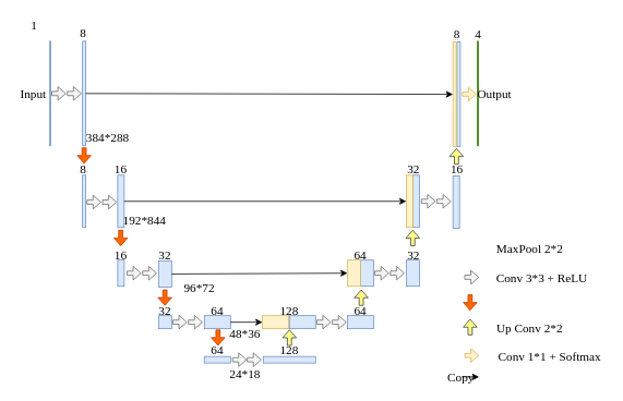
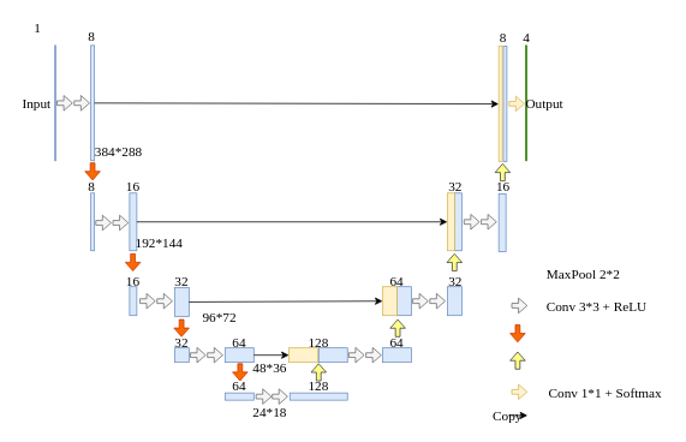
  <mxCell id="0" />
  <mxCell id="1" parent="0" />
  <mxCell id="2" value="" style="endArrow=classic;html=1;shape=flexArrow;strokeColor=#666666;endWidth=10.671;endSize=2.865;width=5.116;fillColor=#f5f5f5;fontFamily=Times New Roman;fontSize=15;" parent="1" edge="1"><mxGeometry width="50" height="50" relative="1" as="geometry"><mxPoint x="81" y="114" as="sourcePoint" /><mxPoint x="99" y="114" as="targetPoint" /></mxGeometry></mxCell>
  <mxCell id="3" value="" style="endArrow=classic;html=1;shape=flexArrow;strokeColor=#666666;endWidth=10.671;endSize=2.865;width=5.116;fillColor=#f5f5f5;fontFamily=Times New Roman;fontSize=15;" parent="1" edge="1"><mxGeometry width="50" height="50" relative="1" as="geometry"><mxPoint x="62" y="114" as="sourcePoint" /><mxPoint x="80" y="114" as="targetPoint" /></mxGeometry></mxCell>
  <mxCell id="4" value="" style="endArrow=classic;html=1;shape=flexArrow;fillColor=#fa6800;strokeColor=#C73500;endWidth=10.671;endSize=2.865;width=5.116;fontFamily=Times New Roman;fontSize=15;" parent="1" edge="1"><mxGeometry width="50" height="50" relative="1" as="geometry"><mxPoint x="101.93" y="180" as="sourcePoint" /><mxPoint x="101.93" y="200" as="targetPoint" /></mxGeometry></mxCell>
  <mxCell id="5" value="" style="rounded=0;whiteSpace=wrap;html=1;fillColor=#dae8fc;strokeColor=#6c8ebf;fontFamily=Times New Roman;fontSize=15;" parent="1" vertex="1"><mxGeometry x="60" y="50" width="1" height="128" as="geometry" /></mxCell>
  <mxCell id="6" value="" style="rounded=0;whiteSpace=wrap;html=1;fillColor=#dae8fc;strokeColor=#6c8ebf;fontFamily=Times New Roman;fontSize=15;" parent="1" vertex="1"><mxGeometry x="100" y="50" width="4" height="128" as="geometry" /></mxCell>
  <mxCell id="7" value="" style="rounded=0;whiteSpace=wrap;html=1;fillColor=#dae8fc;strokeColor=#6c8ebf;fontFamily=Times New Roman;fontSize=15;" parent="1" vertex="1"><mxGeometry x="100" y="214" width="4" height="64" as="geometry" /></mxCell>
  <mxCell id="8" value="" style="endArrow=classic;html=1;shape=flexArrow;strokeColor=#666666;endWidth=10.671;endSize=2.865;width=5.116;fillColor=#f5f5f5;fontFamily=Times New Roman;fontSize=15;" parent="1" edge="1"><mxGeometry width="50" height="50" relative="1" as="geometry"><mxPoint x="124" y="247" as="sourcePoint" /><mxPoint x="142" y="247" as="targetPoint" /></mxGeometry></mxCell>
  <mxCell id="9" value="" style="endArrow=classic;html=1;shape=flexArrow;strokeColor=#666666;endWidth=10.671;endSize=2.865;width=5.116;fillColor=#f5f5f5;fontFamily=Times New Roman;fontSize=15;" parent="1" edge="1"><mxGeometry width="50" height="50" relative="1" as="geometry"><mxPoint x="105" y="247" as="sourcePoint" /><mxPoint x="123" y="247" as="targetPoint" /></mxGeometry></mxCell>
  <mxCell id="10" value="" style="rounded=0;whiteSpace=wrap;html=1;fillColor=#dae8fc;strokeColor=#6c8ebf;fontFamily=Times New Roman;fontSize=15;" parent="1" vertex="1"><mxGeometry x="143" y="214" width="8" height="64" as="geometry" /></mxCell>
  <mxCell id="11" value="" style="endArrow=classic;html=1;shape=flexArrow;fillColor=#fa6800;strokeColor=#C73500;endWidth=10.671;endSize=2.865;width=5.116;fontFamily=Times New Roman;fontSize=15;" parent="1" edge="1"><mxGeometry width="50" height="50" relative="1" as="geometry"><mxPoint x="146.71" y="281" as="sourcePoint" /><mxPoint x="146.71" y="301" as="targetPoint" /></mxGeometry></mxCell>
  <mxCell id="12" value="" style="rounded=0;whiteSpace=wrap;html=1;fillColor=#dae8fc;strokeColor=#6c8ebf;fontFamily=Times New Roman;fontSize=15;" parent="1" vertex="1"><mxGeometry x="143" y="318" width="8" height="32" as="geometry" /></mxCell>
  <mxCell id="13" value="" style="endArrow=classic;html=1;shape=flexArrow;strokeColor=#666666;endWidth=10.671;endSize=2.865;width=5.116;fillColor=#f5f5f5;fontFamily=Times New Roman;fontSize=15;" parent="1" edge="1"><mxGeometry width="50" height="50" relative="1" as="geometry"><mxPoint x="173" y="334" as="sourcePoint" /><mxPoint x="191" y="334" as="targetPoint" /></mxGeometry></mxCell>
  <mxCell id="14" value="" style="endArrow=classic;html=1;shape=flexArrow;strokeColor=#666666;endWidth=10.671;endSize=2.865;width=5.116;fillColor=#f5f5f5;fontFamily=Times New Roman;fontSize=15;" parent="1" edge="1"><mxGeometry width="50" height="50" relative="1" as="geometry"><mxPoint x="154" y="334" as="sourcePoint" /><mxPoint x="172" y="334" as="targetPoint" /></mxGeometry></mxCell>
  <mxCell id="15" value="" style="rounded=0;whiteSpace=wrap;html=1;fillColor=#dae8fc;strokeColor=#6c8ebf;fontFamily=Times New Roman;fontSize=15;" parent="1" vertex="1"><mxGeometry x="193" y="319" width="16" height="32" as="geometry" /></mxCell>
  <mxCell id="16" value="" style="endArrow=classic;html=1;shape=flexArrow;fillColor=#fa6800;strokeColor=#C73500;endWidth=10.671;endSize=2.865;width=5.116;fontFamily=Times New Roman;fontSize=15;" parent="1" edge="1"><mxGeometry width="50" height="50" relative="1" as="geometry"><mxPoint x="200.71" y="354" as="sourcePoint" /><mxPoint x="200.71" y="374" as="targetPoint" /></mxGeometry></mxCell>
  <mxCell id="17" value="" style="rounded=0;whiteSpace=wrap;html=1;fillColor=#dae8fc;strokeColor=#6c8ebf;fontFamily=Times New Roman;fontSize=15;" parent="1" vertex="1"><mxGeometry x="193" y="386" width="16" height="16" as="geometry" /></mxCell>
  <mxCell id="18" value="" style="endArrow=classic;html=1;shape=flexArrow;strokeColor=#666666;endWidth=10.671;endSize=2.865;width=5.116;fillColor=#f5f5f5;fontFamily=Times New Roman;fontSize=15;" parent="1" edge="1"><mxGeometry width="50" height="50" relative="1" as="geometry"><mxPoint x="229" y="394" as="sourcePoint" /><mxPoint x="247" y="394" as="targetPoint" /></mxGeometry></mxCell>
  <mxCell id="19" value="" style="endArrow=classic;html=1;shape=flexArrow;strokeColor=#666666;endWidth=10.671;endSize=2.865;width=5.116;fillColor=#f5f5f5;fontFamily=Times New Roman;fontSize=15;" parent="1" edge="1"><mxGeometry width="50" height="50" relative="1" as="geometry"><mxPoint x="210" y="394" as="sourcePoint" /><mxPoint x="228" y="394" as="targetPoint" /></mxGeometry></mxCell>
  <mxCell id="20" value="" style="rounded=0;whiteSpace=wrap;html=1;fillColor=#dae8fc;strokeColor=#6c8ebf;fontFamily=Times New Roman;fontSize=15;" parent="1" vertex="1"><mxGeometry x="249" y="386" width="32" height="16" as="geometry" /></mxCell>
  <mxCell id="21" value="" style="endArrow=classic;html=1;shape=flexArrow;fillColor=#fa6800;strokeColor=#C73500;endWidth=10.671;endSize=2.865;width=5.116;fontFamily=Times New Roman;fontSize=15;" parent="1" edge="1"><mxGeometry width="50" height="50" relative="1" as="geometry"><mxPoint x="265.71" y="403" as="sourcePoint" /><mxPoint x="265.71" y="423" as="targetPoint" /></mxGeometry></mxCell>
  <mxCell id="22" value="" style="rounded=0;whiteSpace=wrap;html=1;fillColor=#dae8fc;strokeColor=#6c8ebf;fontFamily=Times New Roman;fontSize=15;" parent="1" vertex="1"><mxGeometry x="249" y="436" width="32" height="8" as="geometry" /></mxCell>
  <mxCell id="23" value="" style="endArrow=classic;html=1;shape=flexArrow;strokeColor=#666666;endWidth=10.671;endSize=2.865;width=5.116;fillColor=#f5f5f5;fontFamily=Times New Roman;fontSize=15;" parent="1" edge="1"><mxGeometry width="50" height="50" relative="1" as="geometry"><mxPoint x="301" y="440" as="sourcePoint" /><mxPoint x="319" y="440" as="targetPoint" /></mxGeometry></mxCell>
  <mxCell id="24" value="" style="endArrow=classic;html=1;shape=flexArrow;strokeColor=#666666;endWidth=10.671;endSize=2.865;width=5.116;fillColor=#f5f5f5;fontFamily=Times New Roman;fontSize=15;" parent="1" edge="1"><mxGeometry width="50" height="50" relative="1" as="geometry"><mxPoint x="283" y="440" as="sourcePoint" /><mxPoint x="301" y="440" as="targetPoint" /></mxGeometry></mxCell>
  <mxCell id="25" value="" style="rounded=0;whiteSpace=wrap;html=1;fillColor=#dae8fc;strokeColor=#6c8ebf;fontFamily=Times New Roman;fontSize=15;" parent="1" vertex="1"><mxGeometry x="321" y="436" width="64" height="8" as="geometry" /></mxCell>
  <mxCell id="26" value="" style="endArrow=classic;html=1;shape=flexArrow;strokeColor=#36393d;endWidth=10.671;endSize=2.865;width=5.116;fillColor=#ffff88;fontFamily=Times New Roman;fontSize=15;" parent="1" edge="1"><mxGeometry width="50" height="50" relative="1" as="geometry"><mxPoint x="353" y="423" as="sourcePoint" /><mxPoint x="353" y="403" as="targetPoint" /></mxGeometry></mxCell>
  <mxCell id="27" value="" style="rounded=0;whiteSpace=wrap;html=1;fillColor=#dae8fc;strokeColor=#6c8ebf;fontFamily=Times New Roman;fontSize=15;" parent="1" vertex="1"><mxGeometry x="353" y="386" width="32" height="16" as="geometry" /></mxCell>
  <mxCell id="28" value="" style="rounded=0;whiteSpace=wrap;html=1;fillColor=#fff2cc;strokeColor=#d6b656;fontFamily=Times New Roman;fontSize=15;" parent="1" vertex="1"><mxGeometry x="320" y="386" width="32" height="16" as="geometry" /></mxCell>
  <mxCell id="29" value="" style="endArrow=classic;html=1;fillColor=#00CC00;exitX=1;exitY=0.5;exitDx=0;exitDy=0;fontFamily=Times New Roman;fontSize=15;" parent="1" source="20" target="28" edge="1"><mxGeometry width="50" height="50" relative="1" as="geometry"><mxPoint x="290" y="394" as="sourcePoint" /><mxPoint x="330" y="362" as="targetPoint" /></mxGeometry></mxCell>
  <mxCell id="30" value="" style="endArrow=classic;html=1;shape=flexArrow;strokeColor=#666666;endWidth=10.671;endSize=2.865;width=5.116;fillColor=#f5f5f5;fontFamily=Times New Roman;fontSize=15;" parent="1" edge="1"><mxGeometry width="50" height="50" relative="1" as="geometry"><mxPoint x="405" y="394" as="sourcePoint" /><mxPoint x="423" y="394" as="targetPoint" /></mxGeometry></mxCell>
  <mxCell id="31" value="" style="endArrow=classic;html=1;shape=flexArrow;strokeColor=#666666;endWidth=10.671;endSize=2.865;width=5.116;fillColor=#f5f5f5;fontFamily=Times New Roman;fontSize=15;" parent="1" edge="1"><mxGeometry width="50" height="50" relative="1" as="geometry"><mxPoint x="386" y="394" as="sourcePoint" /><mxPoint x="404" y="394" as="targetPoint" /></mxGeometry></mxCell>
  <mxCell id="32" value="" style="rounded=0;whiteSpace=wrap;html=1;fillColor=#dae8fc;strokeColor=#6c8ebf;fontFamily=Times New Roman;fontSize=15;" parent="1" vertex="1"><mxGeometry x="424" y="386" width="32" height="16" as="geometry" /></mxCell>
  <mxCell id="33" value="" style="endArrow=classic;html=1;shape=flexArrow;strokeColor=#36393d;endWidth=10.671;endSize=2.865;width=5.116;fillColor=#ffff88;fontFamily=Times New Roman;fontSize=15;" parent="1" edge="1"><mxGeometry width="50" height="50" relative="1" as="geometry"><mxPoint x="440.83" y="374" as="sourcePoint" /><mxPoint x="440.83" y="354" as="targetPoint" /></mxGeometry></mxCell>
  <mxCell id="34" value="" style="rounded=0;whiteSpace=wrap;html=1;fillColor=#dae8fc;strokeColor=#6c8ebf;fontFamily=Times New Roman;fontSize=15;" parent="1" vertex="1"><mxGeometry x="440" y="318" width="16" height="32" as="geometry" /></mxCell>
  <mxCell id="35" value="" style="rounded=0;whiteSpace=wrap;html=1;fillColor=#fff2cc;strokeColor=#d6b656;fontFamily=Times New Roman;fontSize=15;" parent="1" vertex="1"><mxGeometry x="424" y="318" width="16" height="32" as="geometry" /></mxCell>
  <mxCell id="36" value="" style="endArrow=classic;html=1;fillColor=#00CC00;exitX=1;exitY=0.5;exitDx=0;exitDy=0;entryX=0;entryY=0.5;entryDx=0;entryDy=0;fontFamily=Times New Roman;fontSize=15;" parent="1" source="15" target="35" edge="1"><mxGeometry width="50" height="50" relative="1" as="geometry"><mxPoint x="282" y="334.66" as="sourcePoint" /><mxPoint x="321" y="334.66" as="targetPoint" /></mxGeometry></mxCell>
  <mxCell id="37" value="" style="endArrow=classic;html=1;shape=flexArrow;strokeColor=#666666;endWidth=10.671;endSize=2.865;width=5.116;fillColor=#f5f5f5;fontFamily=Times New Roman;fontSize=15;" parent="1" edge="1"><mxGeometry width="50" height="50" relative="1" as="geometry"><mxPoint x="476" y="334" as="sourcePoint" /><mxPoint x="494" y="334" as="targetPoint" /></mxGeometry></mxCell>
  <mxCell id="38" value="" style="endArrow=classic;html=1;shape=flexArrow;strokeColor=#666666;endWidth=10.671;endSize=2.865;width=5.116;fillColor=#f5f5f5;fontFamily=Times New Roman;fontSize=15;" parent="1" edge="1"><mxGeometry width="50" height="50" relative="1" as="geometry"><mxPoint x="457" y="334" as="sourcePoint" /><mxPoint x="475" y="334" as="targetPoint" /></mxGeometry></mxCell>
  <mxCell id="39" value="" style="rounded=0;whiteSpace=wrap;html=1;fillColor=#dae8fc;strokeColor=#6c8ebf;fontFamily=Times New Roman;fontSize=15;" parent="1" vertex="1"><mxGeometry x="496" y="318" width="16" height="32" as="geometry" /></mxCell>
  <mxCell id="40" value="" style="endArrow=classic;html=1;shape=flexArrow;strokeColor=#36393d;endWidth=10.671;endSize=2.865;width=5.116;fillColor=#ffff88;fontFamily=Times New Roman;fontSize=15;" parent="1" edge="1"><mxGeometry width="50" height="50" relative="1" as="geometry"><mxPoint x="503.83" y="301" as="sourcePoint" /><mxPoint x="503.83" y="281" as="targetPoint" /></mxGeometry></mxCell>
  <mxCell id="41" value="" style="rounded=0;whiteSpace=wrap;html=1;fillColor=#dae8fc;strokeColor=#6c8ebf;fontFamily=Times New Roman;fontSize=15;" parent="1" vertex="1"><mxGeometry x="504" y="214" width="8" height="64" as="geometry" /></mxCell>
  <mxCell id="42" value="" style="rounded=0;whiteSpace=wrap;html=1;fillColor=#fff2cc;strokeColor=#d6b656;fontFamily=Times New Roman;fontSize=15;" parent="1" vertex="1"><mxGeometry x="496" y="214" width="8" height="64" as="geometry" /></mxCell>
  <mxCell id="43" value="" style="endArrow=classic;html=1;fillColor=#00CC00;exitX=1;exitY=0.5;exitDx=0;exitDy=0;entryX=0;entryY=0.5;entryDx=0;entryDy=0;fontFamily=Times New Roman;fontSize=15;" parent="1" source="10" target="42" edge="1"><mxGeometry width="50" height="50" relative="1" as="geometry"><mxPoint x="209" y="246.5" as="sourcePoint" /><mxPoint x="424" y="245.5" as="targetPoint" /></mxGeometry></mxCell>
  <mxCell id="44" value="" style="endArrow=classic;html=1;shape=flexArrow;strokeColor=#666666;endWidth=10.671;endSize=2.865;width=5.116;fillColor=#f5f5f5;fontFamily=Times New Roman;fontSize=15;" parent="1" edge="1"><mxGeometry width="50" height="50" relative="1" as="geometry"><mxPoint x="533" y="246" as="sourcePoint" /><mxPoint x="551" y="246" as="targetPoint" /></mxGeometry></mxCell>
  <mxCell id="45" value="" style="endArrow=classic;html=1;shape=flexArrow;strokeColor=#666666;endWidth=10.671;endSize=2.865;width=5.116;fillColor=#f5f5f5;fontFamily=Times New Roman;fontSize=15;" parent="1" edge="1"><mxGeometry width="50" height="50" relative="1" as="geometry"><mxPoint x="514" y="246" as="sourcePoint" /><mxPoint x="532" y="246" as="targetPoint" /></mxGeometry></mxCell>
  <mxCell id="46" value="" style="rounded=0;whiteSpace=wrap;html=1;fillColor=#dae8fc;strokeColor=#6c8ebf;fontFamily=Times New Roman;fontSize=15;" parent="1" vertex="1"><mxGeometry x="553" y="215" width="8" height="64" as="geometry" /></mxCell>
  <mxCell id="47" value="" style="endArrow=classic;html=1;shape=flexArrow;strokeColor=#36393d;endWidth=10.671;endSize=2.865;width=5.116;fillColor=#ffff88;fontFamily=Times New Roman;fontSize=15;" parent="1" edge="1"><mxGeometry width="50" height="50" relative="1" as="geometry"><mxPoint x="557.31" y="201" as="sourcePoint" /><mxPoint x="557.31" y="181" as="targetPoint" /></mxGeometry></mxCell>
  <mxCell id="48" value="" style="rounded=0;whiteSpace=wrap;html=1;fillColor=#dae8fc;strokeColor=#6c8ebf;fontFamily=Times New Roman;fontSize=15;" parent="1" vertex="1"><mxGeometry x="558" y="51" width="4" height="128" as="geometry" /></mxCell>
  <mxCell id="49" value="" style="rounded=0;whiteSpace=wrap;html=1;fillColor=#fff2cc;strokeColor=#d6b656;fontFamily=Times New Roman;fontSize=15;" parent="1" vertex="1"><mxGeometry x="553" y="51" width="4" height="128" as="geometry" /></mxCell>
  <mxCell id="50" value="" style="endArrow=classic;html=1;fillColor=#00CC00;exitX=1;exitY=0.5;exitDx=0;exitDy=0;entryX=0;entryY=0.5;entryDx=0;entryDy=0;fontFamily=Times New Roman;fontSize=15;" parent="1" source="6" target="49" edge="1"><mxGeometry width="50" height="50" relative="1" as="geometry"><mxPoint x="140" y="113.5" as="sourcePoint" /><mxPoint x="485" y="113.5" as="targetPoint" /></mxGeometry></mxCell>
  <mxCell id="51" value="" style="endArrow=classic;html=1;shape=flexArrow;strokeColor=#d6b656;endWidth=10.671;endSize=2.865;width=5.116;fillColor=#fff2cc;fontFamily=Times New Roman;fontSize=15;" parent="1" edge="1"><mxGeometry width="50" height="50" relative="1" as="geometry"><mxPoint x="564" y="114.71" as="sourcePoint" /><mxPoint x="582" y="114.71" as="targetPoint" /></mxGeometry></mxCell>
  <mxCell id="52" value="" style="rounded=0;whiteSpace=wrap;html=1;fillColor=#60a917;strokeColor=#2D7600;fontColor=#ffffff;fontFamily=Times New Roman;fontSize=15;" parent="1" vertex="1"><mxGeometry x="583" y="50" width="1" height="128" as="geometry" /></mxCell>
  <mxCell id="53" value="1" style="text;html=1;strokeColor=none;fillColor=none;align=center;verticalAlign=middle;whiteSpace=wrap;rounded=0;fontFamily=Times New Roman;fontSize=15;" parent="1" vertex="1"><mxGeometry x="20.5" y="20" width="40" height="20" as="geometry" /></mxCell>
  <mxCell id="54" value="384*288" style="text;html=1;strokeColor=none;fillColor=none;align=center;verticalAlign=middle;whiteSpace=wrap;rounded=0;fontFamily=Times New Roman;fontSize=15;" parent="1" vertex="1"><mxGeometry x="111" y="158" width="40" height="20" as="geometry" /></mxCell>
  <mxCell id="55" value="8" style="text;html=1;strokeColor=none;fillColor=none;align=center;verticalAlign=middle;whiteSpace=wrap;rounded=0;fontFamily=Times New Roman;fontSize=15;" parent="1" vertex="1"><mxGeometry x="80.5" y="30" width="40" height="20" as="geometry" /></mxCell>
  <mxCell id="56" value="8" style="text;html=1;strokeColor=none;fillColor=none;align=center;verticalAlign=middle;whiteSpace=wrap;rounded=0;fontFamily=Times New Roman;fontSize=15;" parent="1" vertex="1"><mxGeometry x="80.5" y="196" width="40" height="20" as="geometry" /></mxCell>
  <mxCell id="57" value="16" style="text;html=1;strokeColor=none;fillColor=none;align=center;verticalAlign=middle;whiteSpace=wrap;rounded=0;fontFamily=Times New Roman;fontSize=15;" parent="1" vertex="1"><mxGeometry x="127" y="196" width="40" height="20" as="geometry" /></mxCell>
- <mxCell id="58" value="192*844" style="text;html=1;strokeColor=none;fillColor=none;align=center;verticalAlign=middle;whiteSpace=wrap;rounded=0;fontFamily=Times New Roman;fontSize=15;" parent="1" vertex="1"><mxGeometry x="156" y="259" width="40" height="20" as="geometry" /></mxCell>
+ <mxCell id="58" value="192*144" style="text;html=1;strokeColor=none;fillColor=none;align=center;verticalAlign=middle;whiteSpace=wrap;rounded=0;fontFamily=Times New Roman;fontSize=15;" parent="1" vertex="1"><mxGeometry x="156" y="259" width="40" height="20" as="geometry" /></mxCell>
  <mxCell id="59" value="16" style="text;html=1;strokeColor=none;fillColor=none;align=center;verticalAlign=middle;whiteSpace=wrap;rounded=0;fontFamily=Times New Roman;fontSize=15;" parent="1" vertex="1"><mxGeometry x="127" y="301" width="40" height="20" as="geometry" /></mxCell>
  <mxCell id="60" value="32" style="text;html=1;strokeColor=none;fillColor=none;align=center;verticalAlign=middle;whiteSpace=wrap;rounded=0;fontFamily=Times New Roman;fontSize=15;" parent="1" vertex="1"><mxGeometry x="181" y="301" width="40" height="20" as="geometry" /></mxCell>
  <mxCell id="61" value="32" style="text;html=1;strokeColor=none;fillColor=none;align=center;verticalAlign=middle;whiteSpace=wrap;rounded=0;fontFamily=Times New Roman;fontSize=15;" parent="1" vertex="1"><mxGeometry x="485" y="301" width="40" height="20" as="geometry" /></mxCell>
  <mxCell id="62" value="64" style="text;html=1;strokeColor=none;fillColor=none;align=center;verticalAlign=middle;whiteSpace=wrap;rounded=0;fontFamily=Times New Roman;fontSize=15;" parent="1" vertex="1"><mxGeometry x="420" y="301" width="40" height="20" as="geometry" /></mxCell>
  <mxCell id="63" value="32" style="text;html=1;strokeColor=none;fillColor=none;align=center;verticalAlign=middle;whiteSpace=wrap;rounded=0;fontFamily=Times New Roman;fontSize=15;" parent="1" vertex="1"><mxGeometry x="181" y="369" width="40" height="20" as="geometry" /></mxCell>
  <mxCell id="64" value="64" style="text;html=1;strokeColor=none;fillColor=none;align=center;verticalAlign=middle;whiteSpace=wrap;rounded=0;fontFamily=Times New Roman;fontSize=15;" parent="1" vertex="1"><mxGeometry x="245" y="369" width="40" height="20" as="geometry" /></mxCell>
  <mxCell id="65" value="128" style="text;html=1;strokeColor=none;fillColor=none;align=center;verticalAlign=middle;whiteSpace=wrap;rounded=0;fontFamily=Times New Roman;fontSize=15;" parent="1" vertex="1"><mxGeometry x="333" y="369" width="40" height="20" as="geometry" /></mxCell>
  <mxCell id="66" value="64" style="text;html=1;strokeColor=none;fillColor=none;align=center;verticalAlign=middle;whiteSpace=wrap;rounded=0;fontFamily=Times New Roman;fontSize=15;" parent="1" vertex="1"><mxGeometry x="420" y="369" width="40" height="20" as="geometry" /></mxCell>
  <mxCell id="67" value="64" style="text;html=1;strokeColor=none;fillColor=none;align=center;verticalAlign=middle;whiteSpace=wrap;rounded=0;fontFamily=Times New Roman;fontSize=15;" parent="1" vertex="1"><mxGeometry x="245" y="418" width="40" height="20" as="geometry" /></mxCell>
  <mxCell id="68" value="128" style="text;html=1;strokeColor=none;fillColor=none;align=center;verticalAlign=middle;whiteSpace=wrap;rounded=0;fontFamily=Times New Roman;fontSize=15;" parent="1" vertex="1"><mxGeometry x="333" y="418" width="40" height="20" as="geometry" /></mxCell>
  <mxCell id="69" value="32" style="text;html=1;strokeColor=none;fillColor=none;align=center;verticalAlign=middle;whiteSpace=wrap;rounded=0;fontFamily=Times New Roman;fontSize=15;" parent="1" vertex="1"><mxGeometry x="485" y="196" width="40" height="20" as="geometry" /></mxCell>
  <mxCell id="70" value="16" style="text;html=1;strokeColor=none;fillColor=none;align=center;verticalAlign=middle;whiteSpace=wrap;rounded=0;fontFamily=Times New Roman;fontSize=15;" parent="1" vertex="1"><mxGeometry x="538" y="196" width="40" height="20" as="geometry" /></mxCell>
  <mxCell id="71" value="8" style="text;html=1;strokeColor=none;fillColor=none;align=center;verticalAlign=middle;whiteSpace=wrap;rounded=0;fontFamily=Times New Roman;fontSize=15;" parent="1" vertex="1"><mxGeometry x="538" y="31" width="40" height="20" as="geometry" /></mxCell>
  <mxCell id="72" value="4" style="text;html=1;strokeColor=none;fillColor=none;align=center;verticalAlign=middle;whiteSpace=wrap;rounded=0;fontFamily=Times New Roman;fontSize=15;" parent="1" vertex="1"><mxGeometry x="564" y="31" width="40" height="20" as="geometry" /></mxCell>
  <mxCell id="73" value="96*72" style="text;html=1;strokeColor=none;fillColor=none;align=center;verticalAlign=middle;whiteSpace=wrap;rounded=0;fontFamily=Times New Roman;fontSize=15;" parent="1" vertex="1"><mxGeometry x="223" y="341" width="40" height="20" as="geometry" /></mxCell>
  <mxCell id="74" value="48*36" style="text;html=1;strokeColor=none;fillColor=none;align=center;verticalAlign=middle;whiteSpace=wrap;rounded=0;fontFamily=Times New Roman;fontSize=15;" parent="1" vertex="1"><mxGeometry x="279" y="397" width="40" height="20" as="geometry" /></mxCell>
  <mxCell id="75" value="24*18" style="text;html=1;strokeColor=none;fillColor=none;align=center;verticalAlign=middle;whiteSpace=wrap;rounded=0;fontFamily=Times New Roman;fontSize=15;" parent="1" vertex="1"><mxGeometry x="279" y="447" width="40" height="20" as="geometry" /></mxCell>
  <mxCell id="76" value="&lt;font style=&quot;font-size: 15px;&quot;&gt;Input&lt;/font&gt;" style="text;html=1;strokeColor=none;fillColor=none;align=center;verticalAlign=middle;whiteSpace=wrap;rounded=0;fontFamily=Times New Roman;fontSize=15;" parent="1" vertex="1"><mxGeometry x="20" y="104" width="40" height="20" as="geometry" /></mxCell>
  <mxCell id="77" value="&lt;font style=&quot;font-size: 15px;&quot;&gt;Output&lt;/font&gt;" style="text;html=1;strokeColor=none;fillColor=none;align=center;verticalAlign=middle;whiteSpace=wrap;rounded=0;fontFamily=Times New Roman;fontSize=15;" parent="1" vertex="1"><mxGeometry x="584" y="104" width="40" height="20" as="geometry" /></mxCell>
  <mxCell id="78" value="" style="endArrow=classic;html=1;shape=flexArrow;strokeColor=#666666;endWidth=10.671;endSize=2.865;width=5.116;fillColor=#f5f5f5;fontFamily=Times New Roman;fontSize=15;" parent="1" edge="1"><mxGeometry width="50" height="50" relative="1" as="geometry"><mxPoint x="567" y="339" as="sourcePoint" /><mxPoint x="585" y="339" as="targetPoint" /></mxGeometry></mxCell>
  <mxCell id="79" value="&lt;font style=&quot;font-size: 15px;&quot;&gt;Conv 3*3 + ReLU&lt;/font&gt;" style="text;html=1;strokeColor=none;fillColor=none;align=center;verticalAlign=middle;whiteSpace=wrap;rounded=0;fontFamily=Times New Roman;fontSize=15;" parent="1" vertex="1"><mxGeometry x="597" y="330" width="130" height="17" as="geometry" /></mxCell>
  <mxCell id="80" value="" style="endArrow=classic;html=1;shape=flexArrow;fillColor=#fa6800;strokeColor=#C73500;endWidth=10.671;endSize=2.865;width=5.116;fontFamily=Times New Roman;fontSize=15;" parent="1" edge="1"><mxGeometry width="50" height="50" relative="1" as="geometry"><mxPoint x="574" y="360" as="sourcePoint" /><mxPoint x="574" y="380" as="targetPoint" /></mxGeometry></mxCell>
  <mxCell id="81" value="&lt;font style=&quot;font-size: 15px;&quot;&gt;MaxPool 2*2&amp;nbsp;&lt;/font&gt;" style="text;html=1;strokeColor=none;fillColor=none;align=center;verticalAlign=middle;whiteSpace=wrap;rounded=0;fontFamily=Times New Roman;fontSize=15;" parent="1" vertex="1"><mxGeometry x="594" y="295" width="110" height="17" as="geometry" /></mxCell>
  <mxCell id="82" value="" style="endArrow=classic;html=1;shape=flexArrow;strokeColor=#36393d;endWidth=10.671;endSize=2.865;width=5.116;fillColor=#ffff88;fontFamily=Times New Roman;fontSize=15;" parent="1" edge="1"><mxGeometry width="50" height="50" relative="1" as="geometry"><mxPoint x="574" y="410" as="sourcePoint" /><mxPoint x="574" y="390" as="targetPoint" /></mxGeometry></mxCell>
- <mxCell id="83" value="&lt;font style=&quot;font-size: 15px;&quot;&gt;Up Conv 2*2&lt;/font&gt;" style="text;html=1;strokeColor=none;fillColor=none;align=center;verticalAlign=middle;whiteSpace=wrap;rounded=0;fontFamily=Times New Roman;fontSize=15;" parent="1" vertex="1"><mxGeometry x="592" y="392" width="110" height="17" as="geometry" /></mxCell>
  <mxCell id="84" value="" style="endArrow=classic;html=1;fillColor=#00CC00;fontFamily=Times New Roman;fontSize=15;" parent="1" edge="1"><mxGeometry width="50" height="50" relative="1" as="geometry"><mxPoint x="564" y="461" as="sourcePoint" /><mxPoint x="585" y="461" as="targetPoint" /></mxGeometry></mxCell>
  <mxCell id="85" value="&lt;font style=&quot;font-size: 15px;&quot;&gt;Copy&lt;/font&gt;" style="text;html=1;strokeColor=none;fillColor=none;align=center;verticalAlign=middle;whiteSpace=wrap;rounded=0;fontFamily=Times New Roman;fontSize=15;" parent="1" vertex="1"><mxGeometry x="548" y="452" width="30" height="17" as="geometry" /></mxCell>
  <mxCell id="86" value="" style="endArrow=classic;html=1;shape=flexArrow;strokeColor=#d6b656;endWidth=10.671;endSize=2.865;width=5.116;fillColor=#fff2cc;fontFamily=Times New Roman;fontSize=15;" parent="1" edge="1"><mxGeometry width="50" height="50" relative="1" as="geometry"><mxPoint x="567" y="434.83" as="sourcePoint" /><mxPoint x="585" y="434.83" as="targetPoint" /></mxGeometry></mxCell>
  <mxCell id="87" value="&lt;font style=&quot;font-size: 15px;&quot;&gt;Conv 1*1 + Softmax&lt;/font&gt;" style="text;html=1;strokeColor=none;fillColor=none;align=center;verticalAlign=middle;whiteSpace=wrap;rounded=0;fontFamily=Times New Roman;fontSize=15;" parent="1" vertex="1"><mxGeometry x="604" y="426.5" width="135" height="17" as="geometry" /></mxCell>
